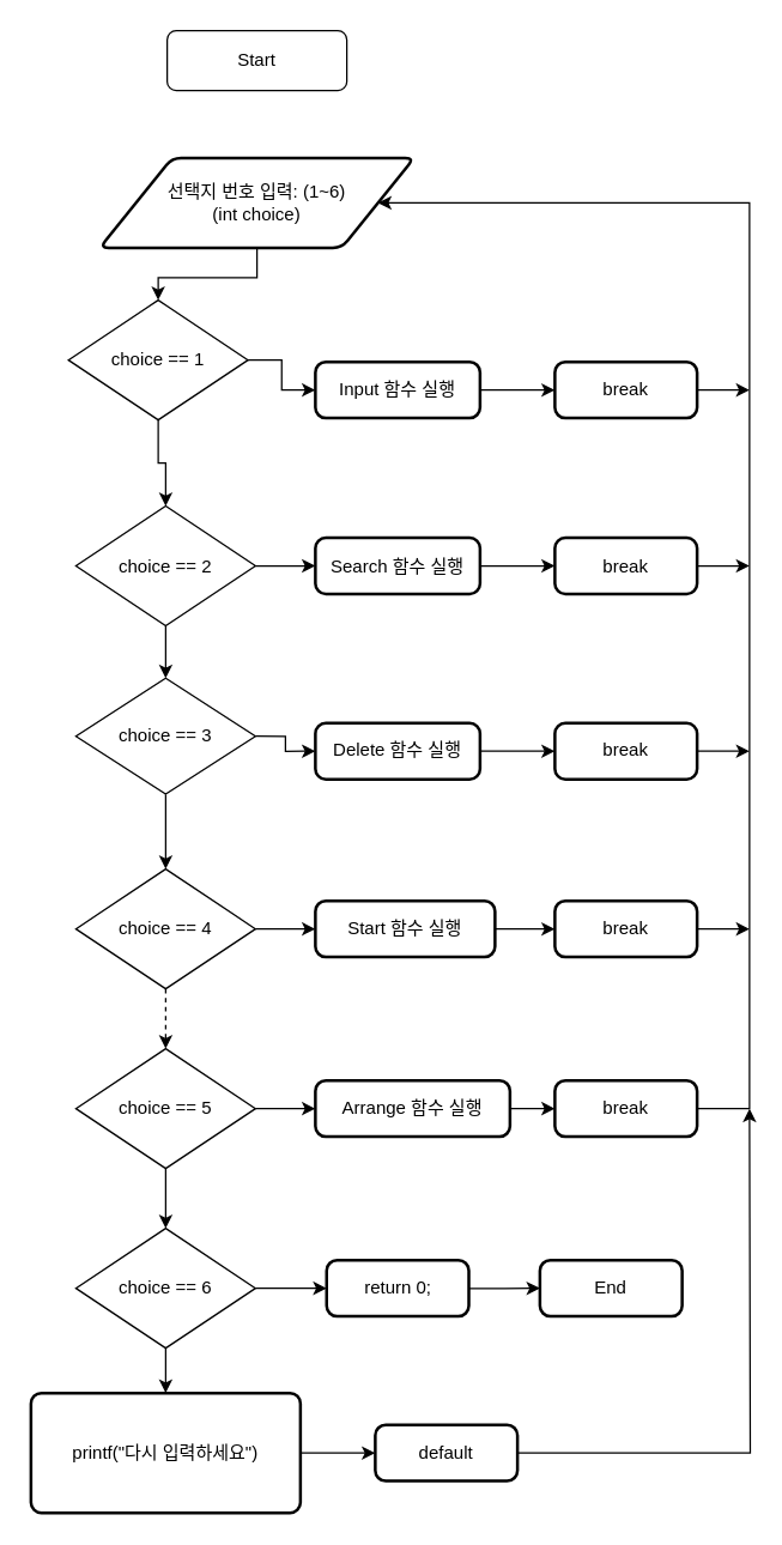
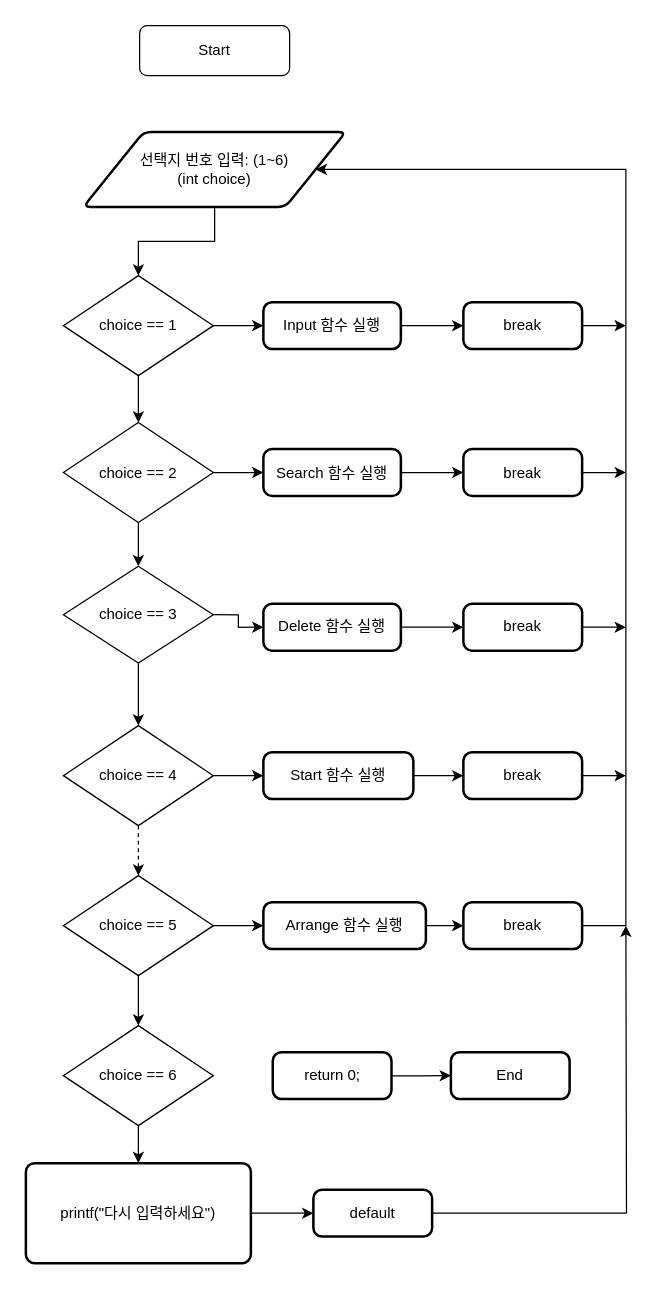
  <mxCell id="0" />
  <mxCell id="1" parent="0" />
  <mxCell id="2" value="Start" style="rounded=1;whiteSpace=wrap;html=1;fontSize=12;glass=0;strokeWidth=1;shadow=0;" parent="1" vertex="1"><mxGeometry x="111" y="20" width="120" height="40" as="geometry" /></mxCell>
  <mxCell id="3" style="edgeStyle=orthogonalEdgeStyle;rounded=0;orthogonalLoop=1;jettySize=auto;html=1;exitX=0.5;exitY=1;exitDx=0;exitDy=0;entryX=0.5;entryY=0;entryDx=0;entryDy=0;" edge="1" parent="1" source="4" target="7"><mxGeometry relative="1" as="geometry" /></mxCell>
  <mxCell id="4" value="선택지 번호 입력: (1~6)&lt;br&gt;(int choice)" style="shape=parallelogram;html=1;strokeWidth=2;perimeter=parallelogramPerimeter;whiteSpace=wrap;rounded=1;arcSize=12;size=0.23;" parent="1" vertex="1"><mxGeometry x="66" y="105" width="210" height="60" as="geometry" /></mxCell>
  <mxCell id="5" style="edgeStyle=orthogonalEdgeStyle;rounded=0;orthogonalLoop=1;jettySize=auto;html=1;exitX=0.5;exitY=1;exitDx=0;exitDy=0;entryX=0.5;entryY=0;entryDx=0;entryDy=0;" edge="1" parent="1" source="7" target="15"><mxGeometry relative="1" as="geometry" /></mxCell>
  <mxCell id="6" style="edgeStyle=orthogonalEdgeStyle;rounded=0;orthogonalLoop=1;jettySize=auto;html=1;exitX=1;exitY=0.5;exitDx=0;exitDy=0;entryX=0;entryY=0.5;entryDx=0;entryDy=0;" edge="1" parent="1" source="7" target="32"><mxGeometry relative="1" as="geometry" /></mxCell>
- <mxCell id="7" value="choice == 1" style="rhombus;whiteSpace=wrap;html=1;" vertex="1" parent="1"><mxGeometry x="45" y="200" width="120" height="80" as="geometry" /></mxCell>
+ <mxCell id="7" value="choice == 1" style="rhombus;whiteSpace=wrap;html=1;" vertex="1" parent="1"><mxGeometry x="50" y="220" width="120" height="80" as="geometry" /></mxCell>
  <mxCell id="8" style="edgeStyle=orthogonalEdgeStyle;rounded=0;orthogonalLoop=1;jettySize=auto;html=1;exitX=1;exitY=0.5;exitDx=0;exitDy=0;" edge="1" parent="1" source="9" target="40"><mxGeometry relative="1" as="geometry" /></mxCell>
  <mxCell id="9" value="Start 함수 실행" style="rounded=1;whiteSpace=wrap;html=1;absoluteArcSize=1;arcSize=14;strokeWidth=2;" vertex="1" parent="1"><mxGeometry x="210" y="601.25" width="120" height="37.5" as="geometry" /></mxCell>
  <mxCell id="10" style="edgeStyle=orthogonalEdgeStyle;rounded=0;orthogonalLoop=1;jettySize=auto;html=1;exitX=1;exitY=0.5;exitDx=0;exitDy=0;entryX=0;entryY=0.5;entryDx=0;entryDy=0;" edge="1" parent="1" source="12" target="26"><mxGeometry relative="1" as="geometry" /></mxCell>
  <mxCell id="11" style="edgeStyle=orthogonalEdgeStyle;rounded=0;orthogonalLoop=1;jettySize=auto;html=1;exitX=0.5;exitY=1;exitDx=0;exitDy=0;" edge="1" parent="1" source="12" target="24"><mxGeometry relative="1" as="geometry" /></mxCell>
  <mxCell id="12" value="choice == 5" style="rhombus;whiteSpace=wrap;html=1;" vertex="1" parent="1"><mxGeometry x="50" y="700" width="120" height="80" as="geometry" /></mxCell>
  <mxCell id="13" style="edgeStyle=orthogonalEdgeStyle;rounded=0;orthogonalLoop=1;jettySize=auto;html=1;exitX=0.5;exitY=1;exitDx=0;exitDy=0;entryX=0.5;entryY=0;entryDx=0;entryDy=0;" edge="1" parent="1" source="15" target="18"><mxGeometry relative="1" as="geometry" /></mxCell>
  <mxCell id="14" style="edgeStyle=orthogonalEdgeStyle;rounded=0;orthogonalLoop=1;jettySize=auto;html=1;exitX=1;exitY=0.5;exitDx=0;exitDy=0;entryX=0;entryY=0.5;entryDx=0;entryDy=0;" edge="1" parent="1" source="15" target="28"><mxGeometry relative="1" as="geometry" /></mxCell>
  <mxCell id="15" value="choice == 2" style="rhombus;whiteSpace=wrap;html=1;" vertex="1" parent="1"><mxGeometry x="50" y="337.5" width="120" height="80" as="geometry" /></mxCell>
  <mxCell id="16" style="edgeStyle=orthogonalEdgeStyle;rounded=0;orthogonalLoop=1;jettySize=auto;html=1;entryX=0.5;entryY=0;entryDx=0;entryDy=0;" edge="1" parent="1" source="18" target="21"><mxGeometry relative="1" as="geometry" /></mxCell>
  <mxCell id="17" style="edgeStyle=orthogonalEdgeStyle;rounded=0;orthogonalLoop=1;jettySize=auto;html=1;exitX=1;exitY=0.5;exitDx=0;exitDy=0;entryX=0;entryY=0.5;entryDx=0;entryDy=0;" edge="1" parent="1" source="18" target="30"><mxGeometry relative="1" as="geometry"><mxPoint x="190" y="470" as="targetPoint" /></mxGeometry></mxCell>
  <mxCell id="18" value="choice == 3" style="rhombus;whiteSpace=wrap;html=1;" vertex="1" parent="1"><mxGeometry x="50" y="452.5" width="120" height="77.5" as="geometry" /></mxCell>
  <mxCell id="19" style="edgeStyle=orthogonalEdgeStyle;rounded=0;orthogonalLoop=1;jettySize=auto;html=1;exitX=0.5;exitY=1;exitDx=0;exitDy=0;entryX=0.5;entryY=0;entryDx=0;entryDy=0;dashed=1;" edge="1" parent="1" source="21" target="12"><mxGeometry relative="1" as="geometry" /></mxCell>
  <mxCell id="20" style="edgeStyle=orthogonalEdgeStyle;rounded=0;orthogonalLoop=1;jettySize=auto;html=1;exitX=1;exitY=0.5;exitDx=0;exitDy=0;entryX=0;entryY=0.5;entryDx=0;entryDy=0;" edge="1" parent="1" source="21" target="9"><mxGeometry relative="1" as="geometry" /></mxCell>
  <mxCell id="21" value="choice == 4" style="rhombus;whiteSpace=wrap;html=1;" vertex="1" parent="1"><mxGeometry x="50" y="580" width="120" height="80" as="geometry" /></mxCell>
  <mxCell id="22" style="edgeStyle=orthogonalEdgeStyle;rounded=0;orthogonalLoop=1;jettySize=auto;html=1;exitX=0.5;exitY=1;exitDx=0;exitDy=0;entryX=0.5;entryY=0;entryDx=0;entryDy=0;" edge="1" parent="1" source="24"><mxGeometry relative="1" as="geometry"><mxPoint x="110" y="930" as="targetPoint" /></mxGeometry></mxCell>
- <mxCell id="23" style="edgeStyle=orthogonalEdgeStyle;rounded=0;orthogonalLoop=1;jettySize=auto;html=1;exitX=1;exitY=0.5;exitDx=0;exitDy=0;entryX=0;entryY=0.5;entryDx=0;entryDy=0;" edge="1" parent="1" source="24" target="34"><mxGeometry relative="1" as="geometry" /></mxCell>
  <mxCell id="24" value="choice == 6" style="rhombus;whiteSpace=wrap;html=1;" vertex="1" parent="1"><mxGeometry x="50" y="820" width="120" height="80" as="geometry" /></mxCell>
  <mxCell id="25" style="edgeStyle=orthogonalEdgeStyle;rounded=0;orthogonalLoop=1;jettySize=auto;html=1;exitX=1;exitY=0.5;exitDx=0;exitDy=0;entryX=0;entryY=0.5;entryDx=0;entryDy=0;" edge="1" parent="1" source="26" target="38"><mxGeometry relative="1" as="geometry" /></mxCell>
  <mxCell id="26" value="&lt;span&gt;Arrange&amp;nbsp;&lt;/span&gt;함수 실행" style="rounded=1;whiteSpace=wrap;html=1;absoluteArcSize=1;arcSize=14;strokeWidth=2;" vertex="1" parent="1"><mxGeometry x="210" y="721.25" width="130" height="37.5" as="geometry" /></mxCell>
  <mxCell id="27" style="edgeStyle=orthogonalEdgeStyle;rounded=0;orthogonalLoop=1;jettySize=auto;html=1;exitX=1;exitY=0.5;exitDx=0;exitDy=0;entryX=0;entryY=0.5;entryDx=0;entryDy=0;" edge="1" parent="1" source="28" target="44"><mxGeometry relative="1" as="geometry" /></mxCell>
  <mxCell id="28" value="Search 함수 실행" style="rounded=1;whiteSpace=wrap;html=1;absoluteArcSize=1;arcSize=14;strokeWidth=2;" vertex="1" parent="1"><mxGeometry x="210" y="358.75" width="110" height="37.5" as="geometry" /></mxCell>
  <mxCell id="29" style="edgeStyle=orthogonalEdgeStyle;rounded=0;orthogonalLoop=1;jettySize=auto;html=1;exitX=1;exitY=0.5;exitDx=0;exitDy=0;entryX=0;entryY=0.5;entryDx=0;entryDy=0;" edge="1" parent="1" source="30" target="42"><mxGeometry relative="1" as="geometry" /></mxCell>
  <mxCell id="30" value="Delete 함수 실행" style="rounded=1;whiteSpace=wrap;html=1;absoluteArcSize=1;arcSize=14;strokeWidth=2;" vertex="1" parent="1"><mxGeometry x="210" y="482.5" width="110" height="37.5" as="geometry" /></mxCell>
  <mxCell id="31" style="edgeStyle=orthogonalEdgeStyle;rounded=0;orthogonalLoop=1;jettySize=auto;html=1;exitX=1;exitY=0.5;exitDx=0;exitDy=0;" edge="1" parent="1" source="32" target="36"><mxGeometry relative="1" as="geometry" /></mxCell>
  <mxCell id="32" value="Input 함수 실행" style="rounded=1;whiteSpace=wrap;html=1;absoluteArcSize=1;arcSize=14;strokeWidth=2;" vertex="1" parent="1"><mxGeometry x="210" y="241.25" width="110" height="37.5" as="geometry" /></mxCell>
  <mxCell id="33" style="edgeStyle=orthogonalEdgeStyle;rounded=0;orthogonalLoop=1;jettySize=auto;html=1;entryX=0;entryY=0.5;entryDx=0;entryDy=0;" edge="1" parent="1" source="34" target="49"><mxGeometry relative="1" as="geometry" /></mxCell>
  <mxCell id="34" value="return 0;" style="rounded=1;whiteSpace=wrap;html=1;absoluteArcSize=1;arcSize=14;strokeWidth=2;" vertex="1" parent="1"><mxGeometry x="217.5" y="841.25" width="95" height="37.5" as="geometry" /></mxCell>
  <mxCell id="35" style="edgeStyle=orthogonalEdgeStyle;rounded=0;orthogonalLoop=1;jettySize=auto;html=1;exitX=1;exitY=0.5;exitDx=0;exitDy=0;" edge="1" parent="1" source="36"><mxGeometry relative="1" as="geometry"><mxPoint x="500" y="260" as="targetPoint" /></mxGeometry></mxCell>
  <mxCell id="36" value="break" style="rounded=1;whiteSpace=wrap;html=1;absoluteArcSize=1;arcSize=14;strokeWidth=2;" vertex="1" parent="1"><mxGeometry x="370" y="241.25" width="95" height="37.5" as="geometry" /></mxCell>
  <mxCell id="37" style="edgeStyle=orthogonalEdgeStyle;rounded=0;orthogonalLoop=1;jettySize=auto;html=1;exitX=1;exitY=0.5;exitDx=0;exitDy=0;entryX=1;entryY=0.5;entryDx=0;entryDy=0;" edge="1" parent="1" source="38" target="4"><mxGeometry relative="1" as="geometry"><mxPoint x="500" y="740" as="targetPoint" /><Array as="points"><mxPoint x="500" y="740" /><mxPoint x="500" y="135" /></Array></mxGeometry></mxCell>
  <mxCell id="38" value="break" style="rounded=1;whiteSpace=wrap;html=1;absoluteArcSize=1;arcSize=14;strokeWidth=2;" vertex="1" parent="1"><mxGeometry x="370" y="721.25" width="95" height="37.5" as="geometry" /></mxCell>
  <mxCell id="39" style="edgeStyle=orthogonalEdgeStyle;rounded=0;orthogonalLoop=1;jettySize=auto;html=1;exitX=1;exitY=0.5;exitDx=0;exitDy=0;" edge="1" parent="1" source="40"><mxGeometry relative="1" as="geometry"><mxPoint x="500" y="620" as="targetPoint" /></mxGeometry></mxCell>
  <mxCell id="40" value="break" style="rounded=1;whiteSpace=wrap;html=1;absoluteArcSize=1;arcSize=14;strokeWidth=2;" vertex="1" parent="1"><mxGeometry x="370" y="601.25" width="95" height="37.5" as="geometry" /></mxCell>
  <mxCell id="41" style="edgeStyle=orthogonalEdgeStyle;rounded=0;orthogonalLoop=1;jettySize=auto;html=1;exitX=1;exitY=0.5;exitDx=0;exitDy=0;" edge="1" parent="1" source="42"><mxGeometry relative="1" as="geometry"><mxPoint x="500" y="501" as="targetPoint" /></mxGeometry></mxCell>
  <mxCell id="42" value="break" style="rounded=1;whiteSpace=wrap;html=1;absoluteArcSize=1;arcSize=14;strokeWidth=2;" vertex="1" parent="1"><mxGeometry x="370" y="482.5" width="95" height="37.5" as="geometry" /></mxCell>
  <mxCell id="43" style="edgeStyle=orthogonalEdgeStyle;rounded=0;orthogonalLoop=1;jettySize=auto;html=1;exitX=1;exitY=0.5;exitDx=0;exitDy=0;" edge="1" parent="1" source="44"><mxGeometry relative="1" as="geometry"><mxPoint x="500" y="378" as="targetPoint" /></mxGeometry></mxCell>
  <mxCell id="44" value="break" style="rounded=1;whiteSpace=wrap;html=1;absoluteArcSize=1;arcSize=14;strokeWidth=2;" vertex="1" parent="1"><mxGeometry x="370" y="358.75" width="95" height="37.5" as="geometry" /></mxCell>
  <mxCell id="45" style="edgeStyle=orthogonalEdgeStyle;rounded=0;orthogonalLoop=1;jettySize=auto;html=1;exitX=1;exitY=0.5;exitDx=0;exitDy=0;" edge="1" parent="1" source="46" target="48"><mxGeometry relative="1" as="geometry" /></mxCell>
  <mxCell id="46" value="printf(&quot;다시 입력하세요&quot;)" style="rounded=1;whiteSpace=wrap;html=1;absoluteArcSize=1;arcSize=14;strokeWidth=2;" vertex="1" parent="1"><mxGeometry x="20" y="930" width="180" height="80" as="geometry" /></mxCell>
  <mxCell id="47" style="edgeStyle=orthogonalEdgeStyle;rounded=0;orthogonalLoop=1;jettySize=auto;html=1;exitX=1;exitY=0.5;exitDx=0;exitDy=0;" edge="1" parent="1" source="48"><mxGeometry relative="1" as="geometry"><mxPoint x="500" y="740" as="targetPoint" /></mxGeometry></mxCell>
  <mxCell id="48" value="default" style="rounded=1;whiteSpace=wrap;html=1;absoluteArcSize=1;arcSize=14;strokeWidth=2;" vertex="1" parent="1"><mxGeometry x="250" y="951.25" width="95" height="37.5" as="geometry" /></mxCell>
  <mxCell id="49" value="End" style="rounded=1;whiteSpace=wrap;html=1;absoluteArcSize=1;arcSize=14;strokeWidth=2;" vertex="1" parent="1"><mxGeometry x="360" y="841.25" width="95" height="37.5" as="geometry" /></mxCell>
